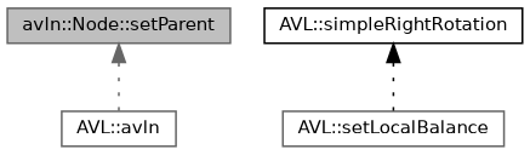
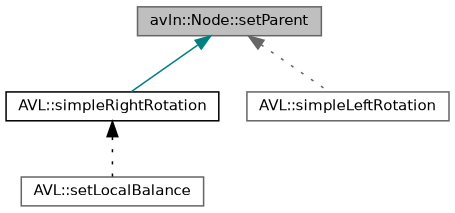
  digraph {
    rankdir=TB
    node [color=gray40 fillcolor=white fontname=Helvetica fontsize=10 shape=record style=filled]
    edge [dir=back fontname=Helvetica fontsize=10 labelfontname=Helvetica labelfontsize=10 style=dotted]
    n1 [fillcolor=grey75 fontcolor=black height=0.2 label="avln::Node::setParent" width=0.4]
    n2 [color=black height=0.2 label="AVL::simpleRightRotation" width=0.4]
-   n3 [height=0.2 label="AVL::avln" width=0.4]
+   n3 [height=0.2 label="AVL::simpleLeftRotation" width=0.4]
    n4 [height=0.2 label="AVL::setLocalBalance" width=0.4]
+   n1 -> n2 [color=teal style=solid]
    n1 -> n3 [color=gray40]
    n2 -> n4 [color=black]
  }
